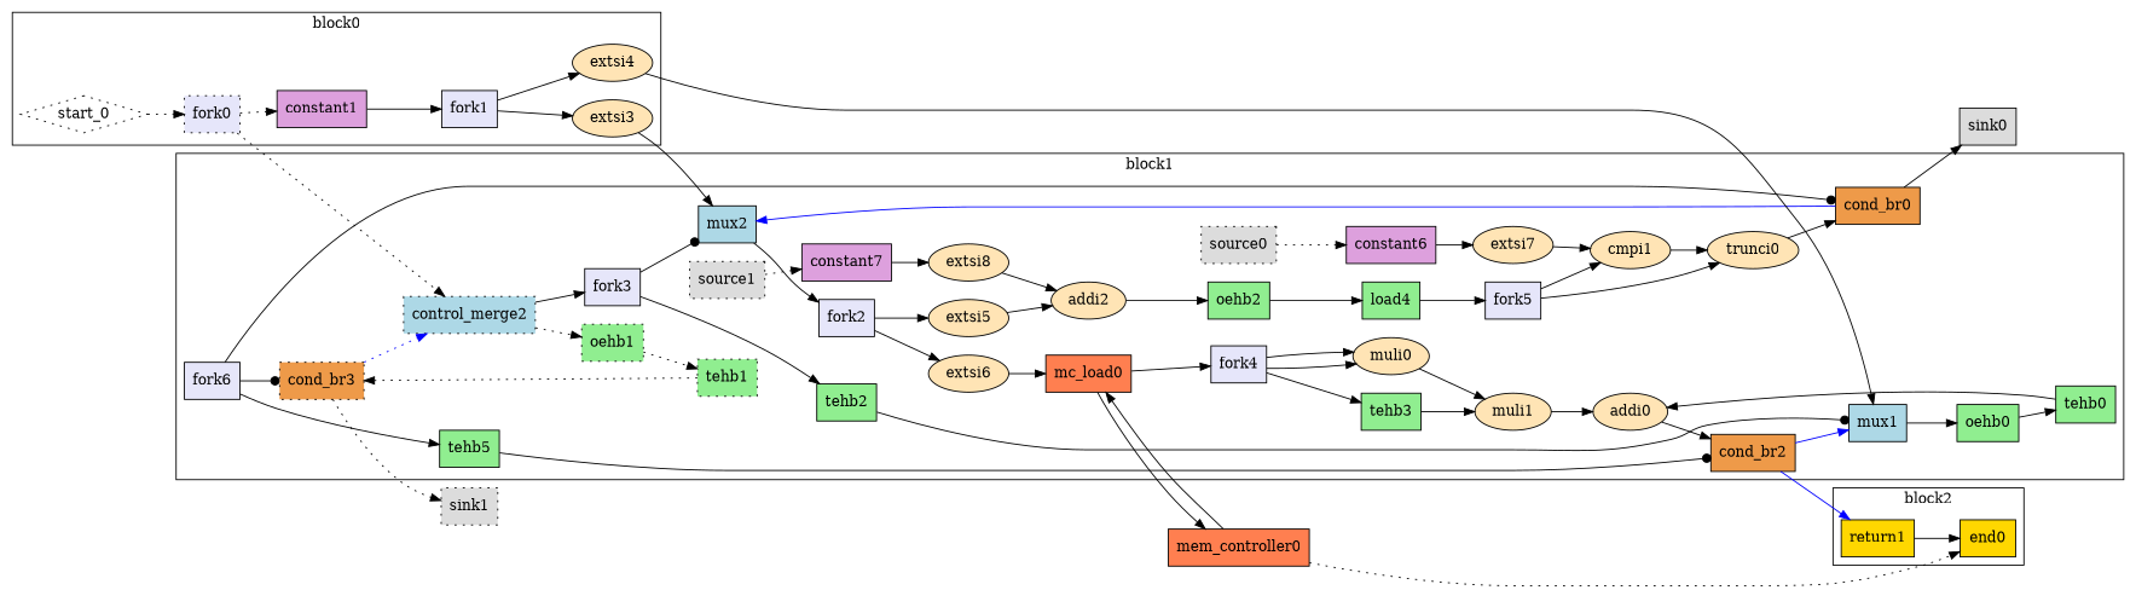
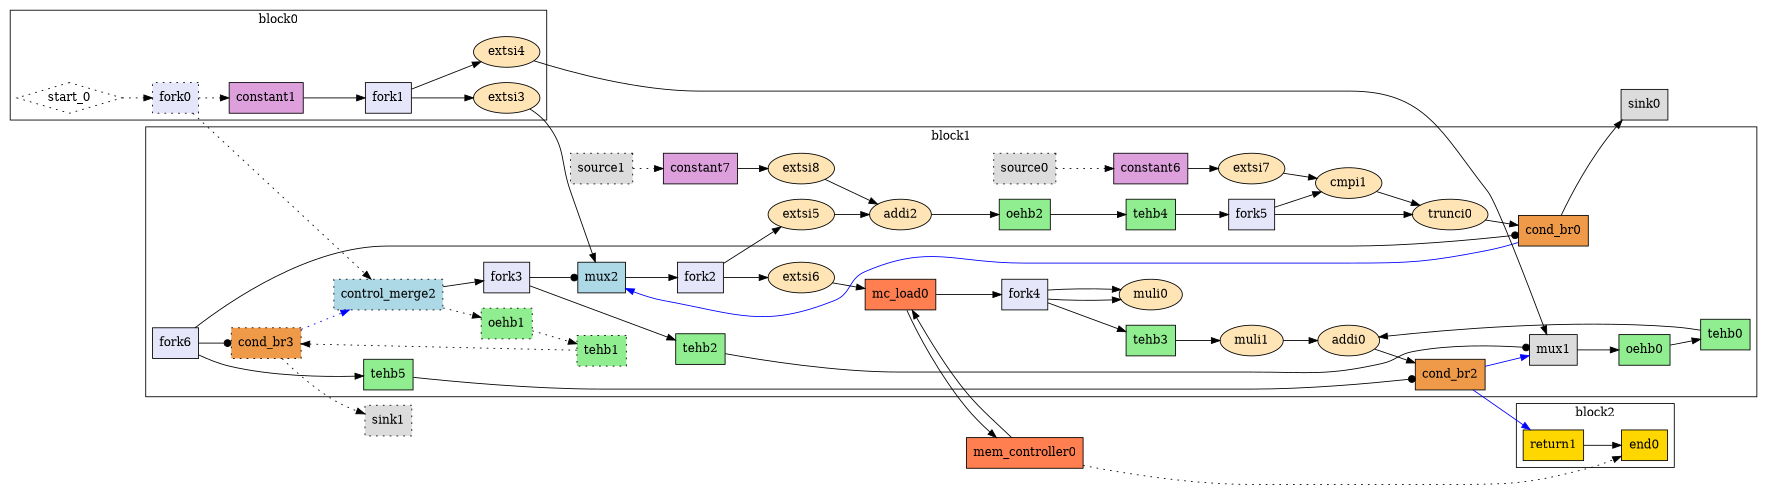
  digraph {
    compound=true
    rankdir=LR
    splines=spline
    node [bbID=2 delay="0.000 0.000 0.000 0.000 0.000 0.000 0.000 0.000" fillcolor=moccasin in="in1:1" mlir_op="handshake.fork" out="out1:32" shape=box style=filled type=Operator]
    edge [arrowhead=normal arrowtail=none dir=both from=out1 style=solid to=in1]
    n1 [delay="1.412 1.397 0.000 1.412 1.397 1.412 0.000 0.000" fillcolor=lightblue in="in1?:1 in2:11 in3:11" label=mux2 mlir_op="handshake.mux" out="out1:11" type=Mux]
    n2 [delay="0.000 0.100 0.100 0.000 0.000 0.000 0.000 0.000" fillcolor=lavender in="in1:11" label=fork2 out="out1:11 out2:11" type=Fork]
    n3 [II=1 in="in1:11" label=extsi5 latency=0 mlir_op="arith.extsi" op=sext_op out="out1:12" shape=oval]
    n4 [II=1 in="in1:11" label=extsi6 latency=0 mlir_op="arith.extsi" op=sext_op shape=oval]
    n5 [II=1 delay="2.047 1.397 1.400 1.409 0.000 0.000 0.000 0.000" in="in1:12 in2:12" label=addi2 latency=0 mlir_op="arith.addi" op=add_op out="out1:12" shape=oval]
    n6 [II=1 delay="1.412 1.409 0.000 0.000 0.000 0.000 0.000 0.000" fillcolor=coral in="in1:32 in2:32" label=mc_load0 latency=1 mlir_op="handshake.mc_load" op=mc_load_op out="out1:32 out2:32" portId=0]
    n7 [fillcolor=lightgreen label=tehb2 mlir_op="handshake.tehb" out="out1:1" slots=2008 transparent=true type=Buffer]
-   n8 [delay="1.412 1.397 0.000 1.412 1.397 1.412 0.000 0.000" fillcolor=lightblue in="in1?:1 in2:32 in3:32" label=mux1 mlir_op="handshake.mux" type=Mux]
+   n8 [delay="1.412 1.397 0.000 1.412 1.397 1.412 0.000 0.000" fillcolor=gainsboro in="in1?:1 in2:32 in3:32" label=mux1 mlir_op="handshake.mux" type=Mux]
    n9 [fillcolor=lightgreen in="in1:32" label=oehb0 mlir_op="handshake.oehb" slots=1 type=OEHB]
    n10 [delay="0.000 1.397 0.000 0.000 0.000 0.000 0.000 0.000" fillcolor=lightblue in="in1:0 in2:0" label=control_merge2 mlir_op="handshake.control_merge" out="out1:0 out2?:1" style="filled, dotted" type=CntrlMerge]
    n11 [delay="0.000 0.100 0.100 0.000 0.000 0.000 0.000 0.000" fillcolor=lavender label=fork3 out="out1:1 out2:1" type=Fork]
    n12 [fillcolor=lightgreen in="in1:0" label=oehb1 mlir_op="handshake.oehb" out="out1:0" slots=1 style="filled, dotted" type=OEHB]
    n13 [fillcolor=gainsboro label=source0 mlir_op="handshake.source" out="out1:0" style="filled, dotted" type=Source in=""]
    n14 [fillcolor=plum in="in1:11" label=constant6 mlir_op="handshake.constant" out="out1:11" type=Constant value="0x3e8"]
    n15 [II=1 in="in1:11" label=extsi7 latency=0 mlir_op="arith.extsi" op=sext_op out="out1:12" shape=oval]
    n16 [II=1 delay="1.808 1.397 1.400 1.409 0.000 0.000 0.000 0.000" in="in1:12 in2:12" label=cmpi1 latency=0 mlir_op="arith.cmpi<" op=icmp_ult_op out="out1:1" shape=oval]
    n17 [fillcolor=gainsboro label=source1 mlir_op="handshake.source" out="out1:0" style="filled, dotted" type=Source in=""]
    n18 [fillcolor=plum in="in1:2" label=constant7 mlir_op="handshake.constant" out="out1:2" type=Constant value="0x1"]
    n19 [II=1 in="in1:2" label=extsi8 latency=0 mlir_op="arith.extsi" op=sext_op out="out1:12" shape=oval]
    n20 [delay="0.000 0.100 0.100 0.000 0.000 0.000 0.000 0.000" fillcolor=lavender in="in1:32" label=fork4 out="out1:32 out2:32 out3:32" type=Fork]
    n21 [II=1 delay="0.000 0.000 0.000 1.409 0.000 0.000 0.000 0.000" in="in1:32 in2:32" label=muli0 latency=4 mlir_op="arith.muli" op=mul_op shape=oval]
    n22 [fillcolor=lightgreen in="in1:32" label=tehb3 mlir_op="handshake.tehb" slots=2004 transparent=true type=Buffer]
    n23 [II=1 delay="0.000 0.000 0.000 1.409 0.000 0.000 0.000 0.000" in="in1:32 in2:32" label=muli1 latency=4 mlir_op="arith.muli" op=mul_op shape=oval]
    n24 [II=1 delay="2.287 1.397 1.400 1.409 0.000 0.000 0.000 0.000" in="in1:32 in2:32" label=addi0 latency=0 mlir_op="arith.addi" op=add_op shape=oval]
    n25 [fillcolor=lightgreen in="in1:32" label=tehb0 mlir_op="handshake.tehb" slots=1 type=TEHB]
    n26 [delay="0.000 1.409 1.411 1.412 1.400 1.412 0.000 0.000" fillcolor=tan2 in="in1:32 in2?:1" label=cond_br2 mlir_op="handshake.cond_br" out="out1+:32 out2-:32" type=Branch]
    n27 [fillcolor=lightgreen in="in1:12" label=oehb2 mlir_op="handshake.oehb" out="out1:12" slots=1 type=OEHB]
-   n28 [fillcolor=lightgreen in="in1:12" label=load4 mlir_op="handshake.tehb" out="out1:12" slots=1 type=TEHB]
+   n28 [fillcolor=lightgreen in="in1:12" label=tehb4 mlir_op="handshake.tehb" out="out1:12" slots=1 type=TEHB]
    n29 [delay="0.000 0.100 0.100 0.000 0.000 0.000 0.000 0.000" fillcolor=lavender in="in1:12" label=fork5 out="out1:12 out2:12" type=Fork]
    n30 [II=1 in="in1:12" label=trunci0 latency=0 mlir_op="arith.trunci" op=trunc_op out="out1:11" shape=oval]
    n31 [delay="0.000 1.409 1.411 1.412 1.400 1.412 0.000 0.000" fillcolor=tan2 in="in1:11 in2?:1" label=cond_br0 mlir_op="handshake.cond_br" out="out1+:11 out2-:11" type=Branch]
    n32 [delay="0.000 0.100 0.100 0.000 0.000 0.000 0.000 0.000" fillcolor=lavender label=fork6 out="out1:1 out2:1 out3:1" type=Fork]
    n33 [fillcolor=lightgreen label=tehb5 mlir_op="handshake.tehb" out="out1:1" slots=2008 transparent=true type=Buffer]
    n34 [delay="0.000 1.409 1.411 1.412 1.400 1.412 0.000 0.000" fillcolor=tan2 in="in1:0 in2?:1" label=cond_br3 mlir_op="handshake.cond_br" out="out1+:0 out2-:0" style="filled, dotted" type=Branch]
    n35 [fillcolor=lightgreen in="in1:0" label=tehb1 mlir_op="handshake.tehb" out="out1:0" slots=1 style="filled, dotted" type=TEHB]
    n36 [bbID=1 control=true in="in1:0" label=start_0 mlir_op="handshake.func" out="out1:0" shape=diamond style=dotted type=Entry delay="" fillcolor=""]
    n37 [bbID=1 delay="0.000 0.100 0.100 0.000 0.000 0.000 0.000 0.000" fillcolor=lavender in="in1:0" label=fork0 out="out1:0 out2:0" style="filled, dotted" type=Fork]
    n38 [bbID=1 fillcolor=plum label=constant1 mlir_op="handshake.constant" out="out1:1" type=Constant value="0x0"]
    n39 [bbID=1 delay="0.000 0.100 0.100 0.000 0.000 0.000 0.000 0.000" fillcolor=lavender label=fork1 out="out1:1 out2:1" type=Fork]
    n40 [II=1 bbID=1 label=extsi3 latency=0 mlir_op="arith.extsi" op=sext_op out="out1:11" shape=oval]
    n41 [II=1 bbID=1 label=extsi4 latency=0 mlir_op="arith.extsi" op=sext_op shape=oval]
    n42 [II=1 bbID=3 delay="1.412 1.397 0.000 0.000 0.000 0.000 0.000 0.000" fillcolor=gold in="in1:32" label=return1 latency=0 mlir_op="handshake.return" op=ret_op]
    n43 [bbID=3 delay="1.397 0.000 1.397 1.409 0.000 0.000 0.000 0.000" fillcolor=gold in="in1:0*e in2:32" label=end0 mlir_op="handshake.end" type=Exit]
    n44 [bbID=0 bbcount=0 fillcolor=coral in="in1:32*l0a" label=mem_controller0 ldcount=1 memory=a mlir_op="handshake.mem_controller" out="out1:32*l0d out2:0*e" stcount=0 type=MC]
    n45 [bbID=0 fillcolor=gainsboro in="in1:11" label=sink0 mlir_op="handshake.sink" type=Sink out=""]
    n46 [bbID=0 fillcolor=gainsboro in="in1:0" label=sink1 mlir_op="handshake.sink" style="filled, dotted" type=Sink out=""]
    subgraph cluster_1 {
      label=block1
      n1
      n2
      n3
      n4
      n5
      n6
      n7
      n8
      n9
      n10
      n11
      n12
      n13
      n14
      n15
      n16
      n17
      n18
      n19
      n20
      n21
      n22
      n23
      n24
      n25
      n26
      n27
      n28
      n29
      n30
      n31
      n32
      n33
      n34
      n35
    }
    subgraph cluster_2 {
      label=block2
      n42
      n43
    }
    subgraph cluster_3 {
      label=block0
      n36
      n37
      n38
      n39
      n40
      n41
    }
    n1 -> n2
    n2 -> n3
    n2 -> n4 [from=out2]
    n3 -> n5
    n4 -> n6 [to=in2]
    n5 -> n27
    n6 -> n20
    n6 -> n44 [from=out2 mem_address=true]
    n7 -> n8 [arrowhead=dot]
    n8 -> n9
    n9 -> n25
    n10 -> n11 [from=out2]
    n10 -> n12 [style=dotted]
    n11 -> n1 [arrowhead=dot]
    n11 -> n7 [from=out2]
    n12 -> n35 [style=dotted]
    n13 -> n14 [style=dotted]
    n14 -> n15
    n15 -> n16 [to=in2]
    n16 -> n30
    n17 -> n18 [style=dotted]
    n18 -> n19
    n19 -> n5 [to=in2]
    n20 -> n21 [from=out2]
    n20 -> n21 [from=out3 to=in2]
    n20 -> n22
-   n21 -> n23
    n22 -> n23 [to=in2]
    n23 -> n24 [to=in2]
    n24 -> n26
    n25 -> n24
    n26 -> n8 [color=blue to=in2]
    n26 -> n42 [color=blue from=out2]
    n27 -> n28
    n28 -> n29
    n29 -> n16 [from=out2]
    n29 -> n30
    n30 -> n31
    n31 -> n1 [color=blue to=in2]
    n31 -> n45 [from=out2]
    n32 -> n31 [arrowhead=dot to=in2]
    n32 -> n33 [from=out2]
    n32 -> n34 [arrowhead=dot from=out3 to=in2]
    n33 -> n26 [arrowhead=dot to=in2]
    n34 -> n10 [color=blue style=dotted]
    n34 -> n46 [from=out2 style=dotted]
    n35 -> n34 [style=dotted]
    n36 -> n37 [style=dotted]
    n37 -> n10 [style=dotted to=in2]
    n37 -> n38 [from=out2 style=dotted]
    n38 -> n39
    n39 -> n40
    n39 -> n41 [from=out2]
    n40 -> n1 [to=in3]
    n41 -> n8 [to=in3]
    n42 -> n43 [to=in2]
    n44 -> n6 [mem_address=false]
    n44 -> n43 [from=out2 style=dotted]
  }
